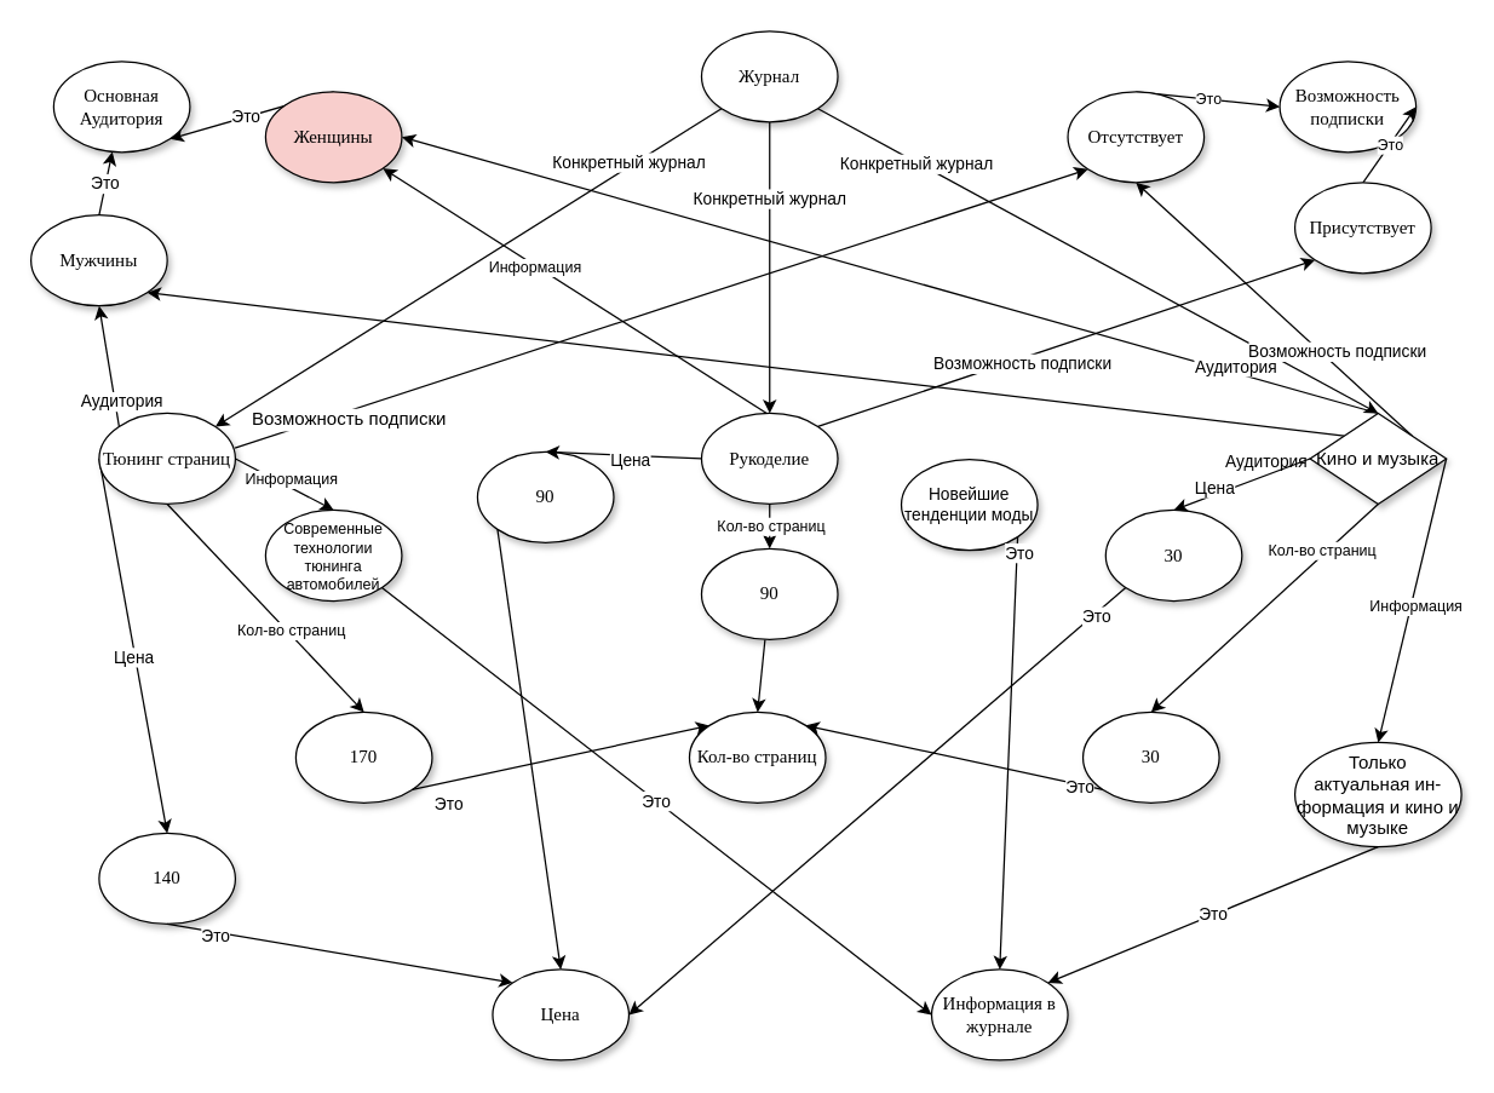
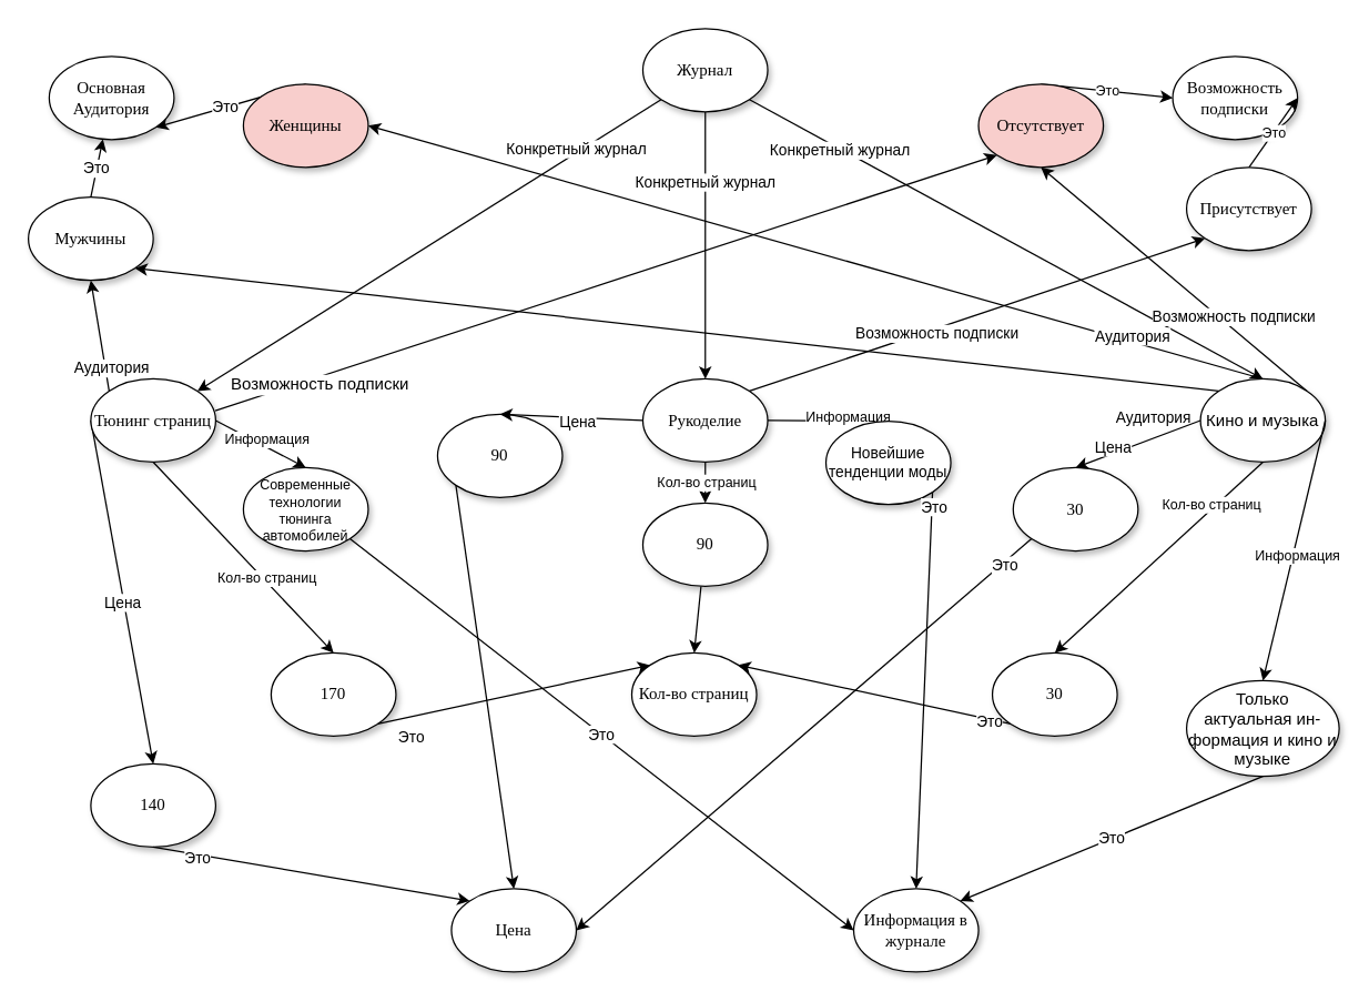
  <mxCell id="0" />
  <mxCell id="1" parent="0" />
  <mxCell id="2" value="Цена" style="rounded=0;orthogonalLoop=1;jettySize=auto;html=1;entryX=0.5;entryY=0;entryDx=0;entryDy=0;exitX=0;exitY=0.5;exitDx=0;exitDy=0;" parent="1" source="8" target="13" edge="1"><mxGeometry x="0.05" y="-1" relative="1" as="geometry"><mxPoint x="155" y="398" as="sourcePoint" /><mxPoint y="1" as="offset" /><mxPoint x="60" y="358" as="targetPoint" /></mxGeometry></mxCell>
  <mxCell id="3" value="Кол-во страниц" style="edgeStyle=none;rounded=0;orthogonalLoop=1;jettySize=auto;html=1;exitX=0.5;exitY=1;exitDx=0;exitDy=0;entryX=0.5;entryY=0;entryDx=0;entryDy=0;fontSize=10;" parent="1" source="8" target="30" edge="1"><mxGeometry x="0.239" y="2" relative="1" as="geometry"><mxPoint x="155" y="398" as="sourcePoint" /><mxPoint as="offset" /><mxPoint x="110" y="443.5" as="targetPoint" /></mxGeometry></mxCell>
- <mxCell id="4" value="Информация" style="edgeStyle=none;rounded=0;orthogonalLoop=1;jettySize=auto;html=1;exitX=1;exitY=0.5;exitDx=0;exitDy=0;fontSize=10;" parent="1" source="25" target="12" edge="1"><mxGeometry x="0.322" y="2" relative="1" as="geometry"><mxPoint x="967.5" y="304.5" as="sourcePoint" /><mxPoint x="1057.5" y="383.5" as="targetPoint" /><mxPoint y="-1" as="offset" /></mxGeometry></mxCell>
+ <mxCell id="4" value="Информация" style="edgeStyle=none;rounded=0;orthogonalLoop=1;jettySize=auto;html=1;exitX=1;exitY=0.5;exitDx=0;exitDy=0;entryX=0.5;entryY=0;entryDx=0;entryDy=0;fontSize=10;" parent="1" source="25" target="37" edge="1"><mxGeometry x="0.322" y="2" relative="1" as="geometry"><mxPoint x="967.5" y="304.5" as="sourcePoint" /><mxPoint x="1057.5" y="383.5" as="targetPoint" /><mxPoint y="-1" as="offset" /></mxGeometry></mxCell>
  <mxCell id="5" value="Аудитория" style="edgeStyle=none;rounded=0;orthogonalLoop=1;jettySize=auto;html=1;exitX=0;exitY=0;exitDx=0;exitDy=0;entryX=0.5;entryY=1;entryDx=0;entryDy=0;" parent="1" source="8" target="10" edge="1"><mxGeometry x="-0.609" y="-4" relative="1" as="geometry"><mxPoint as="offset" /></mxGeometry></mxCell>
  <mxCell id="6" style="edgeStyle=none;rounded=0;orthogonalLoop=1;jettySize=auto;html=1;exitX=0.997;exitY=0.383;exitDx=0;exitDy=0;entryX=0;entryY=1;entryDx=0;entryDy=0;exitPerimeter=0;" parent="1" source="8" target="46" edge="1"><mxGeometry relative="1" as="geometry" /></mxCell>
  <mxCell id="7" value="Возможность подписки" style="text;html=1;align=center;verticalAlign=middle;resizable=0;points=[];;labelBackgroundColor=#ffffff;" parent="6" vertex="1" connectable="0"><mxGeometry x="-0.739" y="-5" relative="1" as="geometry"><mxPoint as="offset" /></mxGeometry></mxCell>
  <mxCell id="8" value="Тюнинг страниц" style="ellipse;whiteSpace=wrap;html=1;rounded=0;shadow=1;comic=0;labelBackgroundColor=none;strokeWidth=1;fontFamily=Verdana;fontSize=12;align=center;" parent="1" vertex="1"><mxGeometry x="65" y="272.5" width="90" height="60" as="geometry" /></mxCell>
  <mxCell id="9" value="Это" style="rounded=0;orthogonalLoop=1;jettySize=auto;html=1;exitX=0.5;exitY=0;exitDx=0;exitDy=0;" parent="1" source="10" target="15" edge="1"><mxGeometry relative="1" as="geometry" /></mxCell>
  <mxCell id="10" value="Мужчины" style="ellipse;whiteSpace=wrap;html=1;rounded=0;shadow=1;comic=0;labelBackgroundColor=none;strokeWidth=1;fontFamily=Verdana;fontSize=12;align=center;" parent="1" vertex="1"><mxGeometry x="20" y="141.5" width="90" height="60" as="geometry" /></mxCell>
  <mxCell id="11" value="Это" style="rounded=0;orthogonalLoop=1;jettySize=auto;html=1;exitX=0.5;exitY=0;exitDx=0;exitDy=0;entryX=1;entryY=1;entryDx=0;entryDy=0;" parent="1" source="12" target="15" edge="1"><mxGeometry x="0.069" relative="1" as="geometry"><mxPoint as="offset" /></mxGeometry></mxCell>
  <mxCell id="12" value="Женщины" style="ellipse;whiteSpace=wrap;html=1;rounded=0;shadow=1;comic=0;labelBackgroundColor=none;strokeWidth=1;fontFamily=Verdana;fontSize=12;align=center;fillColor=#f8cecc;" parent="1" vertex="1"><mxGeometry x="175" y="60" width="90" height="60" as="geometry" /></mxCell>
  <mxCell id="13" value="140" style="ellipse;whiteSpace=wrap;html=1;rounded=0;shadow=1;comic=0;labelBackgroundColor=none;strokeWidth=1;fontFamily=Verdana;fontSize=12;align=center;" parent="1" vertex="1"><mxGeometry x="65" y="550" width="90" height="60" as="geometry" /></mxCell>
  <mxCell id="14" value="90" style="ellipse;whiteSpace=wrap;html=1;rounded=0;shadow=1;comic=0;labelBackgroundColor=none;strokeWidth=1;fontFamily=Verdana;fontSize=12;align=center;" parent="1" vertex="1"><mxGeometry x="315" y="298" width="90" height="60" as="geometry" /></mxCell>
  <mxCell id="15" value="Основная Аудитория" style="ellipse;whiteSpace=wrap;html=1;rounded=0;shadow=1;comic=0;labelBackgroundColor=none;strokeWidth=1;fontFamily=Verdana;fontSize=12;align=center;" parent="1" vertex="1"><mxGeometry x="35" y="40" width="90" height="60" as="geometry" /></mxCell>
  <mxCell id="16" value="Это" style="rounded=0;orthogonalLoop=1;jettySize=auto;html=1;exitX=0.5;exitY=1;exitDx=0;exitDy=0;entryX=0;entryY=0;entryDx=0;entryDy=0;" parent="1" source="13" target="19" edge="1"><mxGeometry x="-0.712" y="-3" relative="1" as="geometry"><mxPoint x="30.176" y="492.824" as="sourcePoint" /><mxPoint as="offset" /></mxGeometry></mxCell>
  <mxCell id="17" style="rounded=0;orthogonalLoop=1;jettySize=auto;html=1;entryX=0.5;entryY=0;entryDx=0;entryDy=0;exitX=0;exitY=1;exitDx=0;exitDy=0;" parent="1" source="14" target="19" edge="1"><mxGeometry relative="1" as="geometry"><mxPoint x="30" y="573" as="sourcePoint" /></mxGeometry></mxCell>
  <mxCell id="18" value="Это" style="text;html=1;align=center;verticalAlign=middle;resizable=0;points=[];;labelBackgroundColor=#ffffff;" parent="17" vertex="1" connectable="0"><mxGeometry x="0.2" y="1" relative="1" as="geometry"><mxPoint x="175" y="-120.5" as="offset" /></mxGeometry></mxCell>
  <mxCell id="19" value="Цена" style="ellipse;whiteSpace=wrap;html=1;rounded=0;shadow=1;comic=0;labelBackgroundColor=none;strokeWidth=1;fontFamily=Verdana;fontSize=12;align=center;" parent="1" vertex="1"><mxGeometry x="325" y="640" width="90" height="60" as="geometry" /></mxCell>
  <mxCell id="20" value="Конкретный журнал" style="edgeStyle=none;rounded=0;orthogonalLoop=1;jettySize=auto;html=1;exitX=0;exitY=1;exitDx=0;exitDy=0;entryX=1;entryY=0;entryDx=0;entryDy=0;" parent="1" source="23" target="8" edge="1"><mxGeometry x="-0.641" y="-2" relative="1" as="geometry"><mxPoint as="offset" /></mxGeometry></mxCell>
  <mxCell id="21" value="Конкретный журнал" style="edgeStyle=none;rounded=0;orthogonalLoop=1;jettySize=auto;html=1;exitX=0.5;exitY=1;exitDx=0;exitDy=0;entryX=0.5;entryY=0;entryDx=0;entryDy=0;" parent="1" source="23" target="25" edge="1"><mxGeometry x="-0.467" relative="1" as="geometry"><mxPoint as="offset" /></mxGeometry></mxCell>
  <mxCell id="22" value="Конкретный журнал" style="edgeStyle=none;rounded=0;orthogonalLoop=1;jettySize=auto;html=1;exitX=1;exitY=1;exitDx=0;exitDy=0;entryX=0.5;entryY=0;entryDx=0;entryDy=0;" parent="1" source="23" target="50" edge="1"><mxGeometry x="-0.645" y="-1" relative="1" as="geometry"><mxPoint as="offset" /></mxGeometry></mxCell>
  <mxCell id="23" value="Журнал" style="ellipse;whiteSpace=wrap;html=1;rounded=0;shadow=1;comic=0;labelBackgroundColor=none;strokeWidth=1;fontFamily=Verdana;fontSize=12;align=center;" parent="1" vertex="1"><mxGeometry x="463" y="20" width="90" height="60" as="geometry" /></mxCell>
  <mxCell id="24" value="Возможность подписки" style="edgeStyle=none;rounded=0;orthogonalLoop=1;jettySize=auto;html=1;exitX=1;exitY=0;exitDx=0;exitDy=0;entryX=0;entryY=1;entryDx=0;entryDy=0;" parent="1" source="25" target="44" edge="1"><mxGeometry x="-0.184" y="-4" relative="1" as="geometry"><mxPoint as="offset" /></mxGeometry></mxCell>
  <mxCell id="25" value="Рукоделие" style="ellipse;whiteSpace=wrap;html=1;rounded=0;shadow=1;comic=0;labelBackgroundColor=none;strokeWidth=1;fontFamily=Verdana;fontSize=12;align=center;" parent="1" vertex="1"><mxGeometry x="463" y="272.5" width="90" height="60" as="geometry" /></mxCell>
  <mxCell id="26" value="Цена" style="rounded=0;orthogonalLoop=1;jettySize=auto;html=1;exitX=0;exitY=0.5;exitDx=0;exitDy=0;entryX=0.5;entryY=0;entryDx=0;entryDy=0;" parent="1" source="25" target="14" edge="1"><mxGeometry x="-0.083" y="4" relative="1" as="geometry"><mxPoint x="495.5" y="363.5" as="sourcePoint" /><mxPoint x="840.5" y="520.5" as="targetPoint" /><mxPoint as="offset" /></mxGeometry></mxCell>
  <mxCell id="27" value="Это" style="edgeStyle=none;rounded=0;orthogonalLoop=1;jettySize=auto;html=1;exitX=0;exitY=1;exitDx=0;exitDy=0;entryX=1;entryY=0.5;entryDx=0;entryDy=0;" parent="1" source="29" target="19" edge="1"><mxGeometry x="-0.869" y="1" relative="1" as="geometry"><mxPoint x="133.54" y="839.95" as="targetPoint" /><mxPoint x="1" as="offset" /></mxGeometry></mxCell>
  <mxCell id="28" value="Возможность подписки" style="edgeStyle=none;rounded=0;orthogonalLoop=1;jettySize=auto;html=1;exitX=1;exitY=0;exitDx=0;exitDy=0;entryX=0.5;entryY=1;entryDx=0;entryDy=0;" parent="1" source="50" target="46" edge="1"><mxGeometry x="-0.404" y="-7" relative="1" as="geometry"><mxPoint as="offset" /></mxGeometry></mxCell>
  <mxCell id="29" value="30" style="ellipse;whiteSpace=wrap;html=1;rounded=0;shadow=1;comic=0;labelBackgroundColor=none;strokeWidth=1;fontFamily=Verdana;fontSize=12;align=center;" parent="1" vertex="1"><mxGeometry x="730" y="336.5" width="90" height="60" as="geometry" /></mxCell>
  <mxCell id="30" value="170" style="ellipse;whiteSpace=wrap;html=1;rounded=0;shadow=1;comic=0;labelBackgroundColor=none;strokeWidth=1;fontFamily=Verdana;fontSize=12;align=center;" parent="1" vertex="1"><mxGeometry x="195" y="470" width="90" height="60" as="geometry" /></mxCell>
  <mxCell id="31" value="Это" style="rounded=0;orthogonalLoop=1;jettySize=auto;html=1;exitX=1;exitY=1;exitDx=0;exitDy=0;entryX=0;entryY=0;entryDx=0;entryDy=0;" parent="1" source="30" target="32" edge="1"><mxGeometry x="-0.782" y="-15" relative="1" as="geometry"><mxPoint x="385.176" y="522.824" as="sourcePoint" /><mxPoint as="offset" /></mxGeometry></mxCell>
  <mxCell id="32" value="Кол-во страниц" style="ellipse;whiteSpace=wrap;html=1;rounded=0;shadow=1;comic=0;labelBackgroundColor=none;strokeWidth=1;fontFamily=Verdana;fontSize=12;align=center;" parent="1" vertex="1"><mxGeometry x="455" y="470" width="90" height="60" as="geometry" /></mxCell>
  <mxCell id="33" value="Это" style="edgeStyle=none;rounded=0;orthogonalLoop=1;jettySize=auto;html=1;exitX=0;exitY=1;exitDx=0;exitDy=0;entryX=1;entryY=0;entryDx=0;entryDy=0;" parent="1" source="34" target="32" edge="1"><mxGeometry x="-0.858" y="2" relative="1" as="geometry"><mxPoint x="506.04" y="850.45" as="targetPoint" /><mxPoint x="-1" as="offset" /></mxGeometry></mxCell>
  <mxCell id="34" value="30" style="ellipse;whiteSpace=wrap;html=1;rounded=0;shadow=1;comic=0;labelBackgroundColor=none;strokeWidth=1;fontFamily=Verdana;fontSize=12;align=center;" parent="1" vertex="1"><mxGeometry x="715" y="470" width="90" height="60" as="geometry" /></mxCell>
  <mxCell id="35" value="Это" style="edgeStyle=none;rounded=0;orthogonalLoop=1;jettySize=auto;html=1;exitX=1;exitY=1;exitDx=0;exitDy=0;entryX=0;entryY=0.5;entryDx=0;entryDy=0;" parent="1" source="36" target="39" edge="1"><mxGeometry relative="1" as="geometry" /></mxCell>
  <mxCell id="36" value="&lt;span style=&quot;font-size: 10px; line-height: 107%; font-family: calibri, sans-serif;&quot;&gt;Современные&lt;br style=&quot;font-size: 10px;&quot;&gt;технологии тюнинга автомобилей&lt;/span&gt;" style="ellipse;whiteSpace=wrap;html=1;rounded=0;shadow=1;comic=0;labelBackgroundColor=none;strokeWidth=1;fontFamily=Verdana;fontSize=10;align=center;" parent="1" vertex="1"><mxGeometry x="175" y="336.5" width="90" height="60" as="geometry" /></mxCell>
  <mxCell id="37" value="&lt;span style=&quot;font-size: 11px; line-height: 107%; font-family: calibri, sans-serif;&quot;&gt;Новейшие&lt;br style=&quot;font-size: 11px;&quot;&gt;тенденции моды&lt;/span&gt;" style="ellipse;whiteSpace=wrap;html=1;rounded=0;shadow=1;comic=0;labelBackgroundColor=none;strokeWidth=1;fontFamily=Verdana;fontSize=11;align=center;" parent="1" vertex="1"><mxGeometry x="595" y="303" width="90" height="60" as="geometry" /></mxCell>
  <mxCell id="38" value="Это" style="rounded=0;orthogonalLoop=1;jettySize=auto;html=1;entryX=0.5;entryY=0;entryDx=0;entryDy=0;exitX=1;exitY=1;exitDx=0;exitDy=0;" parent="1" source="37" target="39" edge="1"><mxGeometry x="-0.914" y="2" relative="1" as="geometry"><mxPoint x="775" y="855" as="sourcePoint" /><mxPoint x="865" y="815" as="targetPoint" /><mxPoint y="-1" as="offset" /></mxGeometry></mxCell>
  <mxCell id="39" value="Информация в журнале" style="ellipse;whiteSpace=wrap;html=1;rounded=0;shadow=1;comic=0;labelBackgroundColor=none;strokeWidth=1;fontFamily=Verdana;fontSize=12;align=center;" parent="1" vertex="1"><mxGeometry x="615" y="640" width="90" height="60" as="geometry" /></mxCell>
  <mxCell id="40" value="Это" style="edgeStyle=none;rounded=0;orthogonalLoop=1;jettySize=auto;html=1;exitX=0.5;exitY=1;exitDx=0;exitDy=0;entryX=1;entryY=0;entryDx=0;entryDy=0;" parent="1" source="41" target="39" edge="1"><mxGeometry relative="1" as="geometry"><mxPoint x="878.54" y="836.45" as="targetPoint" /></mxGeometry></mxCell>
  <mxCell id="41" value="&lt;span style=&quot;line-height: 107% ; font-family: &amp;#34;calibri&amp;#34; , sans-serif&quot;&gt;Только&lt;br&gt;актуальная ин-формация и кино и музыке&lt;/span&gt;" style="ellipse;whiteSpace=wrap;html=1;rounded=0;shadow=1;comic=0;labelBackgroundColor=none;strokeWidth=1;fontFamily=Verdana;fontSize=12;align=center;" parent="1" vertex="1"><mxGeometry x="855" y="490" width="110" height="69" as="geometry" /></mxCell>
  <mxCell id="42" value="Возможность подписки" style="ellipse;whiteSpace=wrap;html=1;rounded=0;shadow=1;comic=0;labelBackgroundColor=none;strokeWidth=1;fontFamily=Verdana;fontSize=12;align=center;" parent="1" vertex="1"><mxGeometry x="845" y="40" width="90" height="60" as="geometry" /></mxCell>
  <mxCell id="43" value="Это" style="edgeStyle=none;rounded=0;orthogonalLoop=1;jettySize=auto;html=1;exitX=0.5;exitY=0;exitDx=0;exitDy=0;entryX=1;entryY=0.5;entryDx=0;entryDy=0;fontSize=10;" parent="1" source="44" target="42" edge="1"><mxGeometry relative="1" as="geometry" /></mxCell>
  <mxCell id="44" value="Присутствует" style="ellipse;whiteSpace=wrap;html=1;rounded=0;shadow=1;comic=0;labelBackgroundColor=none;strokeWidth=1;fontFamily=Verdana;fontSize=12;align=center;" parent="1" vertex="1"><mxGeometry x="855" y="120" width="90" height="60" as="geometry" /></mxCell>
  <mxCell id="45" value="Это" style="edgeStyle=none;rounded=0;orthogonalLoop=1;jettySize=auto;html=1;exitX=0.5;exitY=0;exitDx=0;exitDy=0;entryX=0;entryY=0.5;entryDx=0;entryDy=0;fontSize=10;" parent="1" source="46" target="42" edge="1"><mxGeometry relative="1" as="geometry" /></mxCell>
- <mxCell id="46" value="Отсутствует" style="ellipse;whiteSpace=wrap;html=1;rounded=0;shadow=1;comic=0;labelBackgroundColor=none;strokeWidth=1;fontFamily=Verdana;fontSize=12;align=center;" parent="1" vertex="1"><mxGeometry x="705" y="60" width="90" height="60" as="geometry" /></mxCell>
+ <mxCell id="46" value="Отсутствует" style="ellipse;whiteSpace=wrap;html=1;rounded=0;shadow=1;comic=0;labelBackgroundColor=none;strokeWidth=1;fontFamily=Verdana;fontSize=12;align=center;fillColor=#f8cecc;" parent="1" vertex="1"><mxGeometry x="705" y="60" width="90" height="60" as="geometry" /></mxCell>
  <mxCell id="47" style="edgeStyle=none;rounded=0;orthogonalLoop=1;jettySize=auto;html=1;exitX=0;exitY=0;exitDx=0;exitDy=0;entryX=1;entryY=1;entryDx=0;entryDy=0;" parent="1" source="50" target="10" edge="1"><mxGeometry relative="1" as="geometry" /></mxCell>
  <mxCell id="48" value="&lt;span style=&quot;font-size: 11px&quot;&gt;Аудитория&lt;/span&gt;" style="text;html=1;align=center;verticalAlign=middle;resizable=0;points=[];;labelBackgroundColor=#ffffff;" parent="47" vertex="1" connectable="0"><mxGeometry x="-0.328" y="1" relative="1" as="geometry"><mxPoint x="214.5" y="48" as="offset" /></mxGeometry></mxCell>
  <mxCell id="49" value="Аудитория" style="rounded=0;orthogonalLoop=1;jettySize=auto;html=1;exitX=0.5;exitY=0;exitDx=0;exitDy=0;entryX=1;entryY=0.5;entryDx=0;entryDy=0;" parent="1" source="50" target="12" edge="1"><mxGeometry x="-0.704" y="-4" relative="1" as="geometry"><mxPoint x="295" y="30" as="targetPoint" /><mxPoint as="offset" /></mxGeometry></mxCell>
- <mxCell id="50" value="&lt;font face=&quot;calibri, sans-serif&quot;&gt;Кино и музыка&lt;/font&gt;" style="rhombus;whiteSpace=wrap;html=1;shadow=1;comic=0;labelBackgroundColor=none;strokeWidth=1;fontFamily=Verdana;fontSize=12;align=center;" parent="1" vertex="1"><mxGeometry x="865" y="272.5" width="90" height="60" as="geometry" /></mxCell>
+ <mxCell id="50" value="&lt;font face=&quot;calibri, sans-serif&quot;&gt;Кино и музыка&lt;/font&gt;" style="ellipse;whiteSpace=wrap;html=1;rounded=0;shadow=1;comic=0;labelBackgroundColor=none;strokeWidth=1;fontFamily=Verdana;fontSize=12;align=center;" parent="1" vertex="1"><mxGeometry x="865" y="272.5" width="90" height="60" as="geometry" /></mxCell>
  <mxCell id="51" value="Цена" style="rounded=0;orthogonalLoop=1;jettySize=auto;html=1;exitX=0;exitY=0.5;exitDx=0;exitDy=0;entryX=0.5;entryY=0;entryDx=0;entryDy=0;" parent="1" source="50" target="29" edge="1"><mxGeometry x="0.362" y="-4" relative="1" as="geometry"><mxPoint x="1122.5" y="326.5" as="sourcePoint" /><mxPoint x="832.5" y="376" as="targetPoint" /><mxPoint as="offset" /></mxGeometry></mxCell>
  <mxCell id="52" value="Кол-во страниц" style="edgeStyle=none;rounded=0;orthogonalLoop=1;jettySize=auto;html=1;exitX=0.5;exitY=1;exitDx=0;exitDy=0;entryX=0.5;entryY=0;entryDx=0;entryDy=0;fontSize=10;" parent="1" source="25" target="57" edge="1"><mxGeometry x="-0.135" y="2" relative="1" as="geometry"><mxPoint x="920.5" y="304.5" as="sourcePoint" /><mxPoint x="915.5" y="423.5" as="targetPoint" /><mxPoint x="-1" y="1" as="offset" /></mxGeometry></mxCell>
  <mxCell id="53" value="Кол-во страниц" style="edgeStyle=none;rounded=0;orthogonalLoop=1;jettySize=auto;html=1;exitX=0.5;exitY=1;exitDx=0;exitDy=0;entryX=0.5;entryY=0;entryDx=0;entryDy=0;fontSize=10;" parent="1" source="50" target="34" edge="1"><mxGeometry x="-0.525" y="-3" relative="1" as="geometry"><mxPoint x="1137.5" y="316.5" as="sourcePoint" /><mxPoint x="1132.5" y="435.5" as="targetPoint" /><mxPoint as="offset" /></mxGeometry></mxCell>
  <mxCell id="54" value="Информация" style="edgeStyle=none;rounded=0;orthogonalLoop=1;jettySize=auto;html=1;exitX=1;exitY=0.5;exitDx=0;exitDy=0;entryX=0.5;entryY=0;entryDx=0;entryDy=0;fontSize=10;" parent="1" source="50" target="41" edge="1"><mxGeometry x="0.033" y="3" relative="1" as="geometry"><mxPoint x="1194.5" y="287.5" as="sourcePoint" /><mxPoint x="1284.5" y="366.5" as="targetPoint" /><mxPoint as="offset" /></mxGeometry></mxCell>
  <mxCell id="55" value="Информация" style="edgeStyle=none;rounded=0;orthogonalLoop=1;jettySize=auto;html=1;entryX=0.5;entryY=0;entryDx=0;entryDy=0;fontSize=10;exitX=1;exitY=0.5;exitDx=0;exitDy=0;" parent="1" source="8" target="36" edge="1"><mxGeometry x="0.058" y="5" relative="1" as="geometry"><mxPoint x="175" y="321" as="sourcePoint" /><mxPoint x="1067" y="348.5" as="targetPoint" /><mxPoint as="offset" /></mxGeometry></mxCell>
  <mxCell id="56" style="edgeStyle=none;rounded=0;orthogonalLoop=1;jettySize=auto;html=1;entryX=0.5;entryY=0;entryDx=0;entryDy=0;" parent="1" source="57" target="32" edge="1"><mxGeometry relative="1" as="geometry" /></mxCell>
  <mxCell id="57" value="90" style="ellipse;whiteSpace=wrap;html=1;rounded=0;shadow=1;comic=0;labelBackgroundColor=none;strokeWidth=1;fontFamily=Verdana;fontSize=12;align=center;" parent="1" vertex="1"><mxGeometry x="463" y="362" width="90" height="60" as="geometry" /></mxCell>
